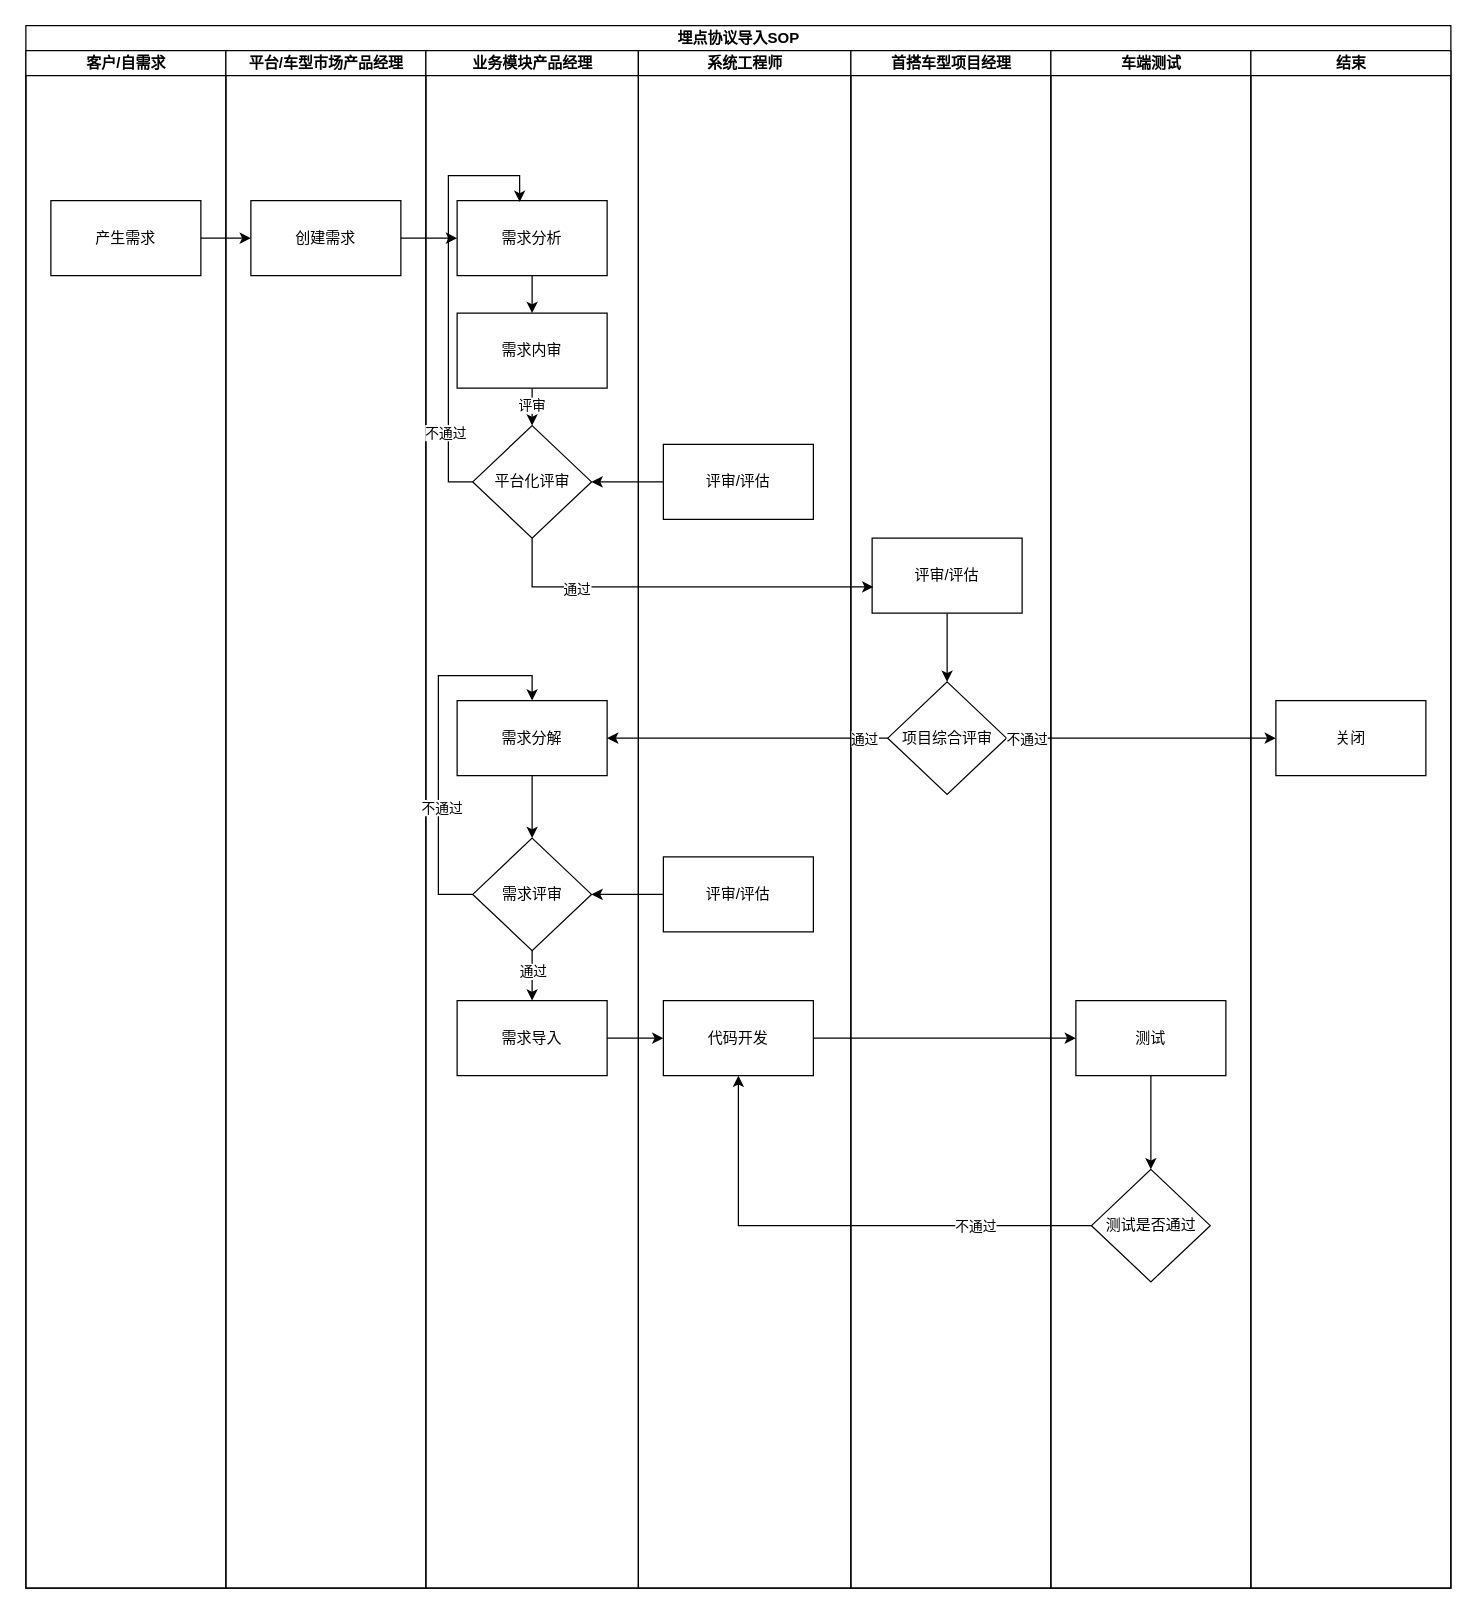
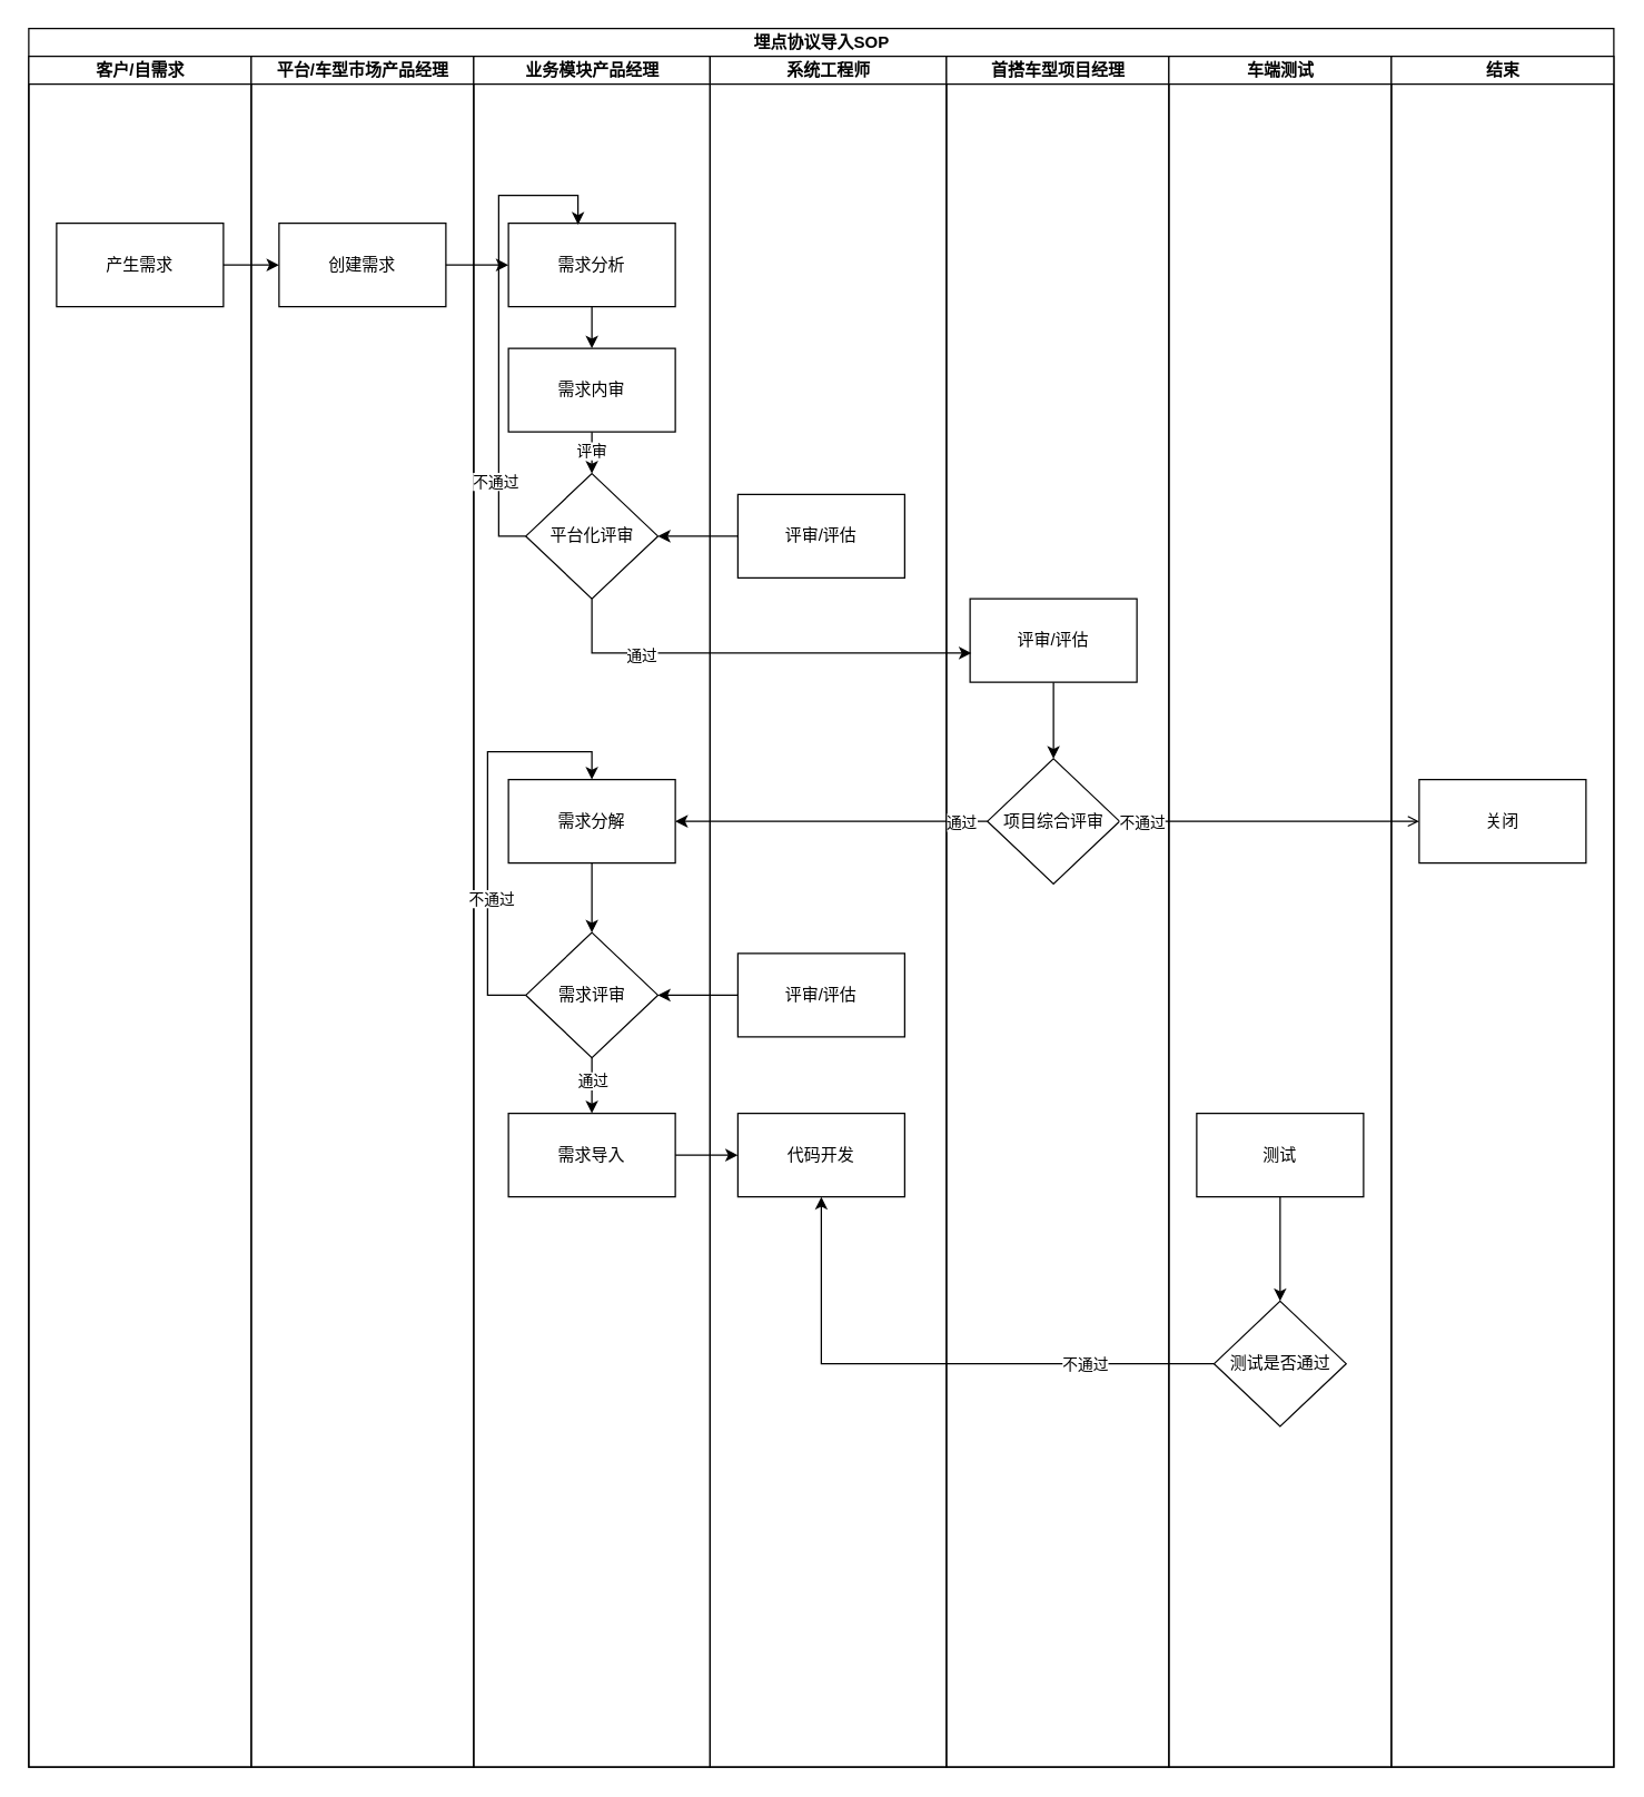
  <mxCell id="0" />
  <mxCell id="1" parent="0" />
  <mxCell id="2" value="埋点协议导入SOP" style="swimlane;childLayout=stackLayout;resizeParent=1;resizeParentMax=0;startSize=20;html=1;" parent="1" vertex="1"><mxGeometry x="20" y="20" width="1140" height="1250" as="geometry" /></mxCell>
  <mxCell id="3" value="客户/自需求" style="swimlane;startSize=20;html=1;" parent="2" vertex="1"><mxGeometry y="20" width="160" height="1230" as="geometry" /></mxCell>
  <mxCell id="4" value="产生需求" style="rounded=0;whiteSpace=wrap;html=1;" parent="3" vertex="1"><mxGeometry x="20" y="120" width="120" height="60" as="geometry" /></mxCell>
  <mxCell id="5" value="平台/车型市场产品经理" style="swimlane;startSize=20;html=1;" parent="2" vertex="1"><mxGeometry x="160" y="20" width="160" height="1230" as="geometry" /></mxCell>
  <mxCell id="6" value="创建需求" style="rounded=0;whiteSpace=wrap;html=1;" parent="5" vertex="1"><mxGeometry x="20" y="120" width="120" height="60" as="geometry" /></mxCell>
  <mxCell id="7" value="业务模块产品经理" style="swimlane;startSize=20;html=1;" parent="2" vertex="1"><mxGeometry x="320" y="20" width="170" height="1230" as="geometry" /></mxCell>
  <mxCell id="8" value="" style="edgeStyle=orthogonalEdgeStyle;rounded=0;orthogonalLoop=1;jettySize=auto;html=1;" edge="1" parent="7" source="9" target="12"><mxGeometry relative="1" as="geometry" /></mxCell>
  <mxCell id="9" value="需求分析" style="rounded=0;whiteSpace=wrap;html=1;" vertex="1" parent="7"><mxGeometry x="25" y="120" width="120" height="60" as="geometry" /></mxCell>
  <mxCell id="10" value="" style="edgeStyle=orthogonalEdgeStyle;rounded=0;orthogonalLoop=1;jettySize=auto;html=1;" edge="1" parent="7" source="12" target="13"><mxGeometry relative="1" as="geometry" /></mxCell>
  <mxCell id="11" value="评审" style="edgeLabel;html=1;align=center;verticalAlign=middle;resizable=0;points=[];" vertex="1" connectable="0" parent="10"><mxGeometry x="0.32" y="-1" relative="1" as="geometry"><mxPoint as="offset" /></mxGeometry></mxCell>
  <mxCell id="12" value="需求内审" style="rounded=0;whiteSpace=wrap;html=1;" vertex="1" parent="7"><mxGeometry x="25" y="210" width="120" height="60" as="geometry" /></mxCell>
  <mxCell id="13" value="平台化评审" style="rhombus;whiteSpace=wrap;html=1;" vertex="1" parent="7"><mxGeometry x="37.5" y="300" width="95" height="90" as="geometry" /></mxCell>
  <mxCell id="14" style="edgeStyle=orthogonalEdgeStyle;rounded=0;orthogonalLoop=1;jettySize=auto;html=1;exitX=0;exitY=0.5;exitDx=0;exitDy=0;entryX=0.417;entryY=0.017;entryDx=0;entryDy=0;entryPerimeter=0;" edge="1" parent="7" source="13" target="9"><mxGeometry relative="1" as="geometry"><Array as="points"><mxPoint x="18" y="345" /><mxPoint x="18" y="100" /><mxPoint x="75" y="100" /></Array></mxGeometry></mxCell>
  <mxCell id="15" value="不通过" style="edgeLabel;html=1;align=center;verticalAlign=middle;resizable=0;points=[];" vertex="1" connectable="0" parent="14"><mxGeometry x="-0.647" y="3" relative="1" as="geometry"><mxPoint y="1" as="offset" /></mxGeometry></mxCell>
  <mxCell id="16" style="edgeStyle=orthogonalEdgeStyle;rounded=0;orthogonalLoop=1;jettySize=auto;html=1;" edge="1" parent="7" source="17" target="22"><mxGeometry relative="1" as="geometry" /></mxCell>
  <mxCell id="17" value="需求分解" style="rounded=0;whiteSpace=wrap;html=1;" vertex="1" parent="7"><mxGeometry x="25" y="520" width="120" height="60" as="geometry" /></mxCell>
  <mxCell id="18" style="edgeStyle=orthogonalEdgeStyle;rounded=0;orthogonalLoop=1;jettySize=auto;html=1;exitX=0.5;exitY=1;exitDx=0;exitDy=0;entryX=0.5;entryY=0;entryDx=0;entryDy=0;" edge="1" parent="7" source="22" target="23"><mxGeometry relative="1" as="geometry" /></mxCell>
  <mxCell id="19" value="通过" style="edgeLabel;html=1;align=center;verticalAlign=middle;resizable=0;points=[];" vertex="1" connectable="0" parent="18"><mxGeometry x="-0.2" y="4" relative="1" as="geometry"><mxPoint x="-4" as="offset" /></mxGeometry></mxCell>
  <mxCell id="20" style="edgeStyle=orthogonalEdgeStyle;rounded=0;orthogonalLoop=1;jettySize=auto;html=1;exitX=0;exitY=0.5;exitDx=0;exitDy=0;entryX=0.5;entryY=0;entryDx=0;entryDy=0;" edge="1" parent="7" source="22" target="17"><mxGeometry relative="1" as="geometry"><Array as="points"><mxPoint x="10" y="675" /><mxPoint x="10" y="500" /><mxPoint x="85" y="500" /></Array></mxGeometry></mxCell>
  <mxCell id="21" value="不通过" style="edgeLabel;html=1;align=center;verticalAlign=middle;resizable=0;points=[];" vertex="1" connectable="0" parent="20"><mxGeometry x="-0.344" y="-2" relative="1" as="geometry"><mxPoint y="1" as="offset" /></mxGeometry></mxCell>
  <mxCell id="22" value="需求评审" style="rhombus;whiteSpace=wrap;html=1;" vertex="1" parent="7"><mxGeometry x="37.5" y="630" width="95" height="90" as="geometry" /></mxCell>
  <mxCell id="23" value="需求导入" style="rounded=0;whiteSpace=wrap;html=1;" vertex="1" parent="7"><mxGeometry x="25" y="760" width="120" height="60" as="geometry" /></mxCell>
  <mxCell id="24" value="系统工程师" style="swimlane;startSize=20;html=1;" parent="2" vertex="1"><mxGeometry x="490" y="20" width="170" height="1230" as="geometry" /></mxCell>
  <mxCell id="25" value="评审/评估" style="rounded=0;whiteSpace=wrap;html=1;" vertex="1" parent="24"><mxGeometry x="20" y="315" width="120" height="60" as="geometry" /></mxCell>
  <mxCell id="26" value="评审/评估" style="rounded=0;whiteSpace=wrap;html=1;" vertex="1" parent="24"><mxGeometry x="20" y="645" width="120" height="60" as="geometry" /></mxCell>
  <mxCell id="27" value="代码开发" style="rounded=0;whiteSpace=wrap;html=1;" vertex="1" parent="24"><mxGeometry x="20" y="760" width="120" height="60" as="geometry" /></mxCell>
  <mxCell id="28" value="首搭车型项目经理" style="swimlane;startSize=20;html=1;" parent="2" vertex="1"><mxGeometry x="660" y="20" width="160" height="1230" as="geometry" /></mxCell>
  <mxCell id="29" style="edgeStyle=orthogonalEdgeStyle;rounded=0;orthogonalLoop=1;jettySize=auto;html=1;exitX=0.5;exitY=1;exitDx=0;exitDy=0;" edge="1" parent="28" source="30"><mxGeometry relative="1" as="geometry"><mxPoint x="77" y="505" as="targetPoint" /></mxGeometry></mxCell>
  <mxCell id="30" value="评审/评估" style="rounded=0;whiteSpace=wrap;html=1;" vertex="1" parent="28"><mxGeometry x="17" y="390" width="120" height="60" as="geometry" /></mxCell>
  <mxCell id="31" value="项目综合评审" style="rhombus;whiteSpace=wrap;html=1;" vertex="1" parent="28"><mxGeometry x="29.5" y="505" width="95" height="90" as="geometry" /></mxCell>
  <mxCell id="32" value="车端测试" style="swimlane;startSize=20;html=1;" vertex="1" parent="2"><mxGeometry x="820" y="20" width="160" height="1230" as="geometry" /></mxCell>
  <mxCell id="33" style="edgeStyle=orthogonalEdgeStyle;rounded=0;orthogonalLoop=1;jettySize=auto;html=1;exitX=0.5;exitY=1;exitDx=0;exitDy=0;" edge="1" parent="32" source="34" target="35"><mxGeometry relative="1" as="geometry" /></mxCell>
  <mxCell id="34" value="测试" style="rounded=0;whiteSpace=wrap;html=1;" vertex="1" parent="32"><mxGeometry x="20" y="760" width="120" height="60" as="geometry" /></mxCell>
  <mxCell id="35" value="测试是否通过" style="rhombus;whiteSpace=wrap;html=1;" vertex="1" parent="32"><mxGeometry x="32.5" y="895" width="95" height="90" as="geometry" /></mxCell>
  <mxCell id="36" value="结束" style="swimlane;startSize=20;html=1;" vertex="1" parent="2"><mxGeometry x="980" y="20" width="160" height="1230" as="geometry" /></mxCell>
  <mxCell id="37" value="关闭" style="rounded=0;whiteSpace=wrap;html=1;" vertex="1" parent="36"><mxGeometry x="20" y="520" width="120" height="60" as="geometry" /></mxCell>
  <mxCell id="38" style="edgeStyle=orthogonalEdgeStyle;rounded=0;orthogonalLoop=1;jettySize=auto;html=1;exitX=1;exitY=0.5;exitDx=0;exitDy=0;entryX=0;entryY=0.5;entryDx=0;entryDy=0;" edge="1" parent="2" source="4" target="6"><mxGeometry relative="1" as="geometry" /></mxCell>
  <mxCell id="39" style="edgeStyle=orthogonalEdgeStyle;rounded=0;orthogonalLoop=1;jettySize=auto;html=1;exitX=1;exitY=0.5;exitDx=0;exitDy=0;entryX=0;entryY=0.5;entryDx=0;entryDy=0;" edge="1" parent="2" source="6" target="9"><mxGeometry relative="1" as="geometry" /></mxCell>
  <mxCell id="40" style="edgeStyle=orthogonalEdgeStyle;rounded=0;orthogonalLoop=1;jettySize=auto;html=1;exitX=0;exitY=0.5;exitDx=0;exitDy=0;entryX=1;entryY=0.5;entryDx=0;entryDy=0;" edge="1" parent="2" source="25" target="13"><mxGeometry relative="1" as="geometry" /></mxCell>
  <mxCell id="41" style="edgeStyle=orthogonalEdgeStyle;rounded=0;orthogonalLoop=1;jettySize=auto;html=1;exitX=0.5;exitY=1;exitDx=0;exitDy=0;entryX=0.008;entryY=0.65;entryDx=0;entryDy=0;entryPerimeter=0;" edge="1" parent="2" source="13" target="30"><mxGeometry relative="1" as="geometry"><mxPoint x="405" y="450" as="targetPoint" /></mxGeometry></mxCell>
  <mxCell id="42" value="通过" style="edgeLabel;html=1;align=center;verticalAlign=middle;resizable=0;points=[];" vertex="1" connectable="0" parent="41"><mxGeometry x="-0.161" y="-1" relative="1" as="geometry"><mxPoint x="-57" as="offset" /></mxGeometry></mxCell>
- <mxCell id="43" style="edgeStyle=orthogonalEdgeStyle;rounded=0;orthogonalLoop=1;jettySize=auto;html=1;exitX=1;exitY=0.5;exitDx=0;exitDy=0;entryX=0;entryY=0.5;entryDx=0;entryDy=0;" edge="1" parent="2" source="31" target="37"><mxGeometry relative="1" as="geometry"><mxPoint x="840" y="570" as="targetPoint" /></mxGeometry></mxCell>
+ <mxCell id="43" style="edgeStyle=orthogonalEdgeStyle;rounded=0;orthogonalLoop=1;jettySize=auto;html=1;exitX=1;exitY=0.5;exitDx=0;exitDy=0;entryX=0;entryY=0.5;entryDx=0;entryDy=0;endArrow=open;" edge="1" parent="2" source="31" target="37"><mxGeometry relative="1" as="geometry"><mxPoint x="840" y="570" as="targetPoint" /></mxGeometry></mxCell>
  <mxCell id="44" value="不通过" style="edgeLabel;html=1;align=center;verticalAlign=middle;resizable=0;points=[];" vertex="1" connectable="0" parent="43"><mxGeometry x="-0.333" y="-2" relative="1" as="geometry"><mxPoint x="-56" y="-2" as="offset" /></mxGeometry></mxCell>
  <mxCell id="45" style="edgeStyle=orthogonalEdgeStyle;rounded=0;orthogonalLoop=1;jettySize=auto;html=1;exitX=0;exitY=0.5;exitDx=0;exitDy=0;entryX=1;entryY=0.5;entryDx=0;entryDy=0;" edge="1" parent="2" source="31" target="17"><mxGeometry relative="1" as="geometry" /></mxCell>
  <mxCell id="46" value="通过" style="edgeLabel;html=1;align=center;verticalAlign=middle;resizable=0;points=[];" vertex="1" connectable="0" parent="45"><mxGeometry x="-0.194" y="2" relative="1" as="geometry"><mxPoint x="71" y="-2" as="offset" /></mxGeometry></mxCell>
  <mxCell id="47" style="edgeStyle=orthogonalEdgeStyle;rounded=0;orthogonalLoop=1;jettySize=auto;html=1;exitX=0;exitY=0.5;exitDx=0;exitDy=0;entryX=1;entryY=0.5;entryDx=0;entryDy=0;" edge="1" parent="2" source="26" target="22"><mxGeometry relative="1" as="geometry" /></mxCell>
  <mxCell id="48" style="edgeStyle=orthogonalEdgeStyle;rounded=0;orthogonalLoop=1;jettySize=auto;html=1;exitX=1;exitY=0.5;exitDx=0;exitDy=0;entryX=0;entryY=0.5;entryDx=0;entryDy=0;" edge="1" parent="2" source="23" target="27"><mxGeometry relative="1" as="geometry" /></mxCell>
- <mxCell id="49" style="edgeStyle=orthogonalEdgeStyle;rounded=0;orthogonalLoop=1;jettySize=auto;html=1;exitX=1;exitY=0.5;exitDx=0;exitDy=0;entryX=0;entryY=0.5;entryDx=0;entryDy=0;" edge="1" parent="2" source="27" target="34"><mxGeometry relative="1" as="geometry" /></mxCell>
  <mxCell id="50" style="edgeStyle=orthogonalEdgeStyle;rounded=0;orthogonalLoop=1;jettySize=auto;html=1;exitX=0;exitY=0.5;exitDx=0;exitDy=0;entryX=0.5;entryY=1;entryDx=0;entryDy=0;" edge="1" parent="2" source="35" target="27"><mxGeometry relative="1" as="geometry" /></mxCell>
  <mxCell id="51" value="不通过" style="edgeLabel;html=1;align=center;verticalAlign=middle;resizable=0;points=[];" vertex="1" connectable="0" parent="50"><mxGeometry x="-0.531" relative="1" as="geometry"><mxPoint x="1" as="offset" /></mxGeometry></mxCell>
